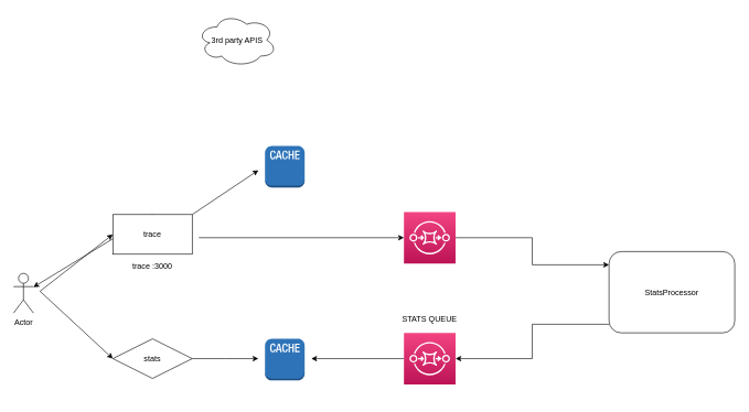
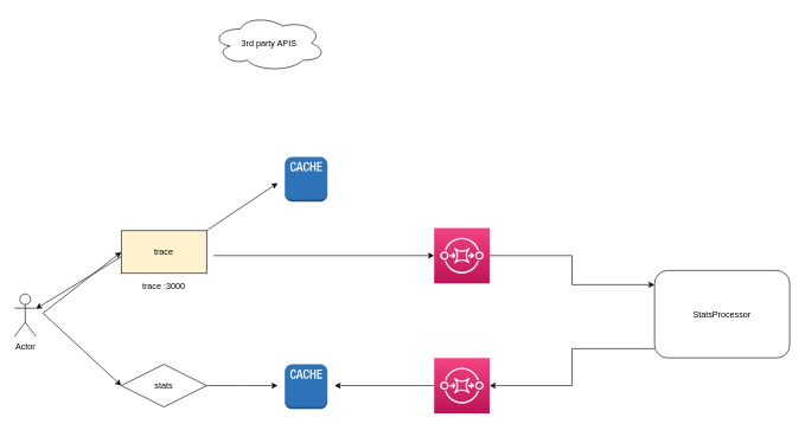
  <mxCell id="0" />
  <mxCell id="1" parent="0" />
  <mxCell id="2" value="Actor" style="shape=umlActor;verticalLabelPosition=bottom;verticalAlign=top;html=1;outlineConnect=0;" parent="1" vertex="1"><mxGeometry x="20" y="413" width="30" height="60" as="geometry" /></mxCell>
  <mxCell id="3" style="rounded=0;orthogonalLoop=1;jettySize=auto;html=1;entryX=0;entryY=0.5;entryDx=0;entryDy=0;entryPerimeter=0;" parent="1" target="14" edge="1"><mxGeometry relative="1" as="geometry"><mxPoint x="300" y="359" as="sourcePoint" /></mxGeometry></mxCell>
  <mxCell id="4" style="edgeStyle=none;rounded=0;orthogonalLoop=1;jettySize=auto;html=1;exitX=1;exitY=0;exitDx=0;exitDy=0;" parent="1" source="17" edge="1"><mxGeometry relative="1" as="geometry"><mxPoint x="390" y="256.857" as="targetPoint" /></mxGeometry></mxCell>
  <mxCell id="5" value="" style="edgeStyle=orthogonalEdgeStyle;rounded=0;orthogonalLoop=1;jettySize=auto;html=1;" parent="1" source="20" edge="1"><mxGeometry relative="1" as="geometry"><mxPoint x="390" y="542" as="targetPoint" /></mxGeometry></mxCell>
  <mxCell id="6" value="" style="endArrow=classic;html=1;entryX=0;entryY=0.5;entryDx=0;entryDy=0;" parent="1" target="17" edge="1"><mxGeometry width="50" height="50" relative="1" as="geometry"><mxPoint x="60" y="440" as="sourcePoint" /><mxPoint x="120" y="230" as="targetPoint" /></mxGeometry></mxCell>
  <mxCell id="7" value="" style="endArrow=classic;html=1;entryX=0;entryY=0.5;entryDx=0;entryDy=0;" parent="1" target="20" edge="1"><mxGeometry width="50" height="50" relative="1" as="geometry"><mxPoint x="60" y="440" as="sourcePoint" /><mxPoint x="180" y="240" as="targetPoint" /></mxGeometry></mxCell>
  <mxCell id="8" value="" style="endArrow=classic;html=1;exitX=0.5;exitY=0;exitDx=0;exitDy=0;" parent="1" source="17" target="2" edge="1"><mxGeometry width="50" height="50" relative="1" as="geometry"><mxPoint x="280" y="190" as="sourcePoint" /><mxPoint x="357.5" y="229.6" as="targetPoint" /></mxGeometry></mxCell>
  <mxCell id="9" value="" style="group" parent="1" vertex="1" connectable="0"><mxGeometry x="920" y="380" width="190" height="123" as="geometry" /></mxCell>
  <mxCell id="10" value="StatsProcessor&lt;br&gt;" style="whiteSpace=wrap;html=1;rounded=1;" parent="9" vertex="1"><mxGeometry width="190" height="123.0" as="geometry" /></mxCell>
  <mxCell id="11" style="edgeStyle=none;rounded=0;orthogonalLoop=1;jettySize=auto;html=1;exitX=0;exitY=0.5;exitDx=0;exitDy=0;exitPerimeter=0;" parent="1" source="15" edge="1"><mxGeometry relative="1" as="geometry"><mxPoint x="470" y="542" as="targetPoint" /></mxGeometry></mxCell>
- <mxCell id="12" value="3rd party APIS" style="ellipse;shape=cloud;whiteSpace=wrap;html=1;" parent="1" vertex="1"><mxGeometry x="297.5" y="20" width="120" height="80" as="geometry" /></mxCell>
+ <mxCell id="12" value="3rd party APIS" style="ellipse;shape=cloud;whiteSpace=wrap;html=1;" parent="1" vertex="1"><mxGeometry x="297.5" y="20" width="160" height="80" as="geometry" /></mxCell>
  <mxCell id="13" style="edgeStyle=orthogonalEdgeStyle;rounded=0;orthogonalLoop=1;jettySize=auto;html=1;" parent="1" source="14" target="10" edge="1"><mxGeometry relative="1" as="geometry"><Array as="points"><mxPoint x="804" y="359" /><mxPoint x="804" y="400" /></Array></mxGeometry></mxCell>
  <mxCell id="14" value="" style="points=[[0,0,0],[0.25,0,0],[0.5,0,0],[0.75,0,0],[1,0,0],[0,1,0],[0.25,1,0],[0.5,1,0],[0.75,1,0],[1,1,0],[0,0.25,0],[0,0.5,0],[0,0.75,0],[1,0.25,0],[1,0.5,0],[1,0.75,0]];outlineConnect=0;fontColor=#232F3E;gradientColor=#F34482;gradientDirection=north;fillColor=#BC1356;strokeColor=#ffffff;dashed=0;verticalLabelPosition=bottom;verticalAlign=top;align=center;html=1;fontSize=12;fontStyle=0;aspect=fixed;shape=mxgraph.aws4.resourceIcon;resIcon=mxgraph.aws4.sqs;" parent="1" vertex="1"><mxGeometry x="610" y="320" width="78" height="78" as="geometry" /></mxCell>
  <mxCell id="15" value="" style="points=[[0,0,0],[0.25,0,0],[0.5,0,0],[0.75,0,0],[1,0,0],[0,1,0],[0.25,1,0],[0.5,1,0],[0.75,1,0],[1,1,0],[0,0.25,0],[0,0.5,0],[0,0.75,0],[1,0.25,0],[1,0.5,0],[1,0.75,0]];outlineConnect=0;fontColor=#232F3E;gradientColor=#F34482;gradientDirection=north;fillColor=#BC1356;strokeColor=#ffffff;dashed=0;verticalLabelPosition=bottom;verticalAlign=top;align=center;html=1;fontSize=12;fontStyle=0;aspect=fixed;shape=mxgraph.aws4.resourceIcon;resIcon=mxgraph.aws4.sqs;" parent="1" vertex="1"><mxGeometry x="610" y="503" width="78" height="78" as="geometry" /></mxCell>
  <mxCell id="16" value="" style="group" parent="1" vertex="1" connectable="0"><mxGeometry x="170" y="324" width="120" height="89" as="geometry" /></mxCell>
- <mxCell id="17" value="trace" style="rounded=0;whiteSpace=wrap;html=1;" parent="16" vertex="1"><mxGeometry width="120" height="60" as="geometry" /></mxCell>
+ <mxCell id="17" value="trace" style="rounded=0;whiteSpace=wrap;html=1;fillColor=#fff2cc;" parent="16" vertex="1"><mxGeometry width="120" height="60" as="geometry" /></mxCell>
  <mxCell id="18" value="trace :3000" style="text;html=1;strokeColor=none;fillColor=none;align=center;verticalAlign=middle;whiteSpace=wrap;rounded=0;" parent="16" vertex="1"><mxGeometry x="16.25" y="69" width="87.5" height="20" as="geometry" /></mxCell>
  <mxCell id="19" value="" style="group" parent="1" vertex="1" connectable="0"><mxGeometry x="170" y="512" width="120" height="89" as="geometry" /></mxCell>
  <mxCell id="20" value="stats" style="rhombus;whiteSpace=wrap;html=1;" parent="19" vertex="1"><mxGeometry width="120" height="60" as="geometry" /></mxCell>
- <mxCell id="21" value="STATS QUEUE" style="text;html=1;strokeColor=none;fillColor=none;align=center;verticalAlign=middle;whiteSpace=wrap;rounded=0;" vertex="1" parent="1"><mxGeometry x="593.25" y="473" width="111.5" height="20" as="geometry" /></mxCell>
  <mxCell id="22" style="edgeStyle=orthogonalEdgeStyle;rounded=0;orthogonalLoop=1;jettySize=auto;html=1;" parent="1" source="10" target="15" edge="1"><mxGeometry relative="1" as="geometry"><Array as="points"><mxPoint x="804" y="490" /><mxPoint x="804" y="542" /></Array></mxGeometry></mxCell>
  <mxCell id="23" value="" style="outlineConnect=0;dashed=0;verticalLabelPosition=bottom;verticalAlign=top;align=center;html=1;shape=mxgraph.aws3.cache_node;fillColor=#2E73B8;gradientColor=none;" vertex="1" parent="1"><mxGeometry x="400" y="512" width="60" height="63" as="geometry" /></mxCell>
  <mxCell id="24" value="" style="outlineConnect=0;dashed=0;verticalLabelPosition=bottom;verticalAlign=top;align=center;html=1;shape=mxgraph.aws3.cache_node;fillColor=#2E73B8;gradientColor=none;" vertex="1" parent="1"><mxGeometry x="400" y="220" width="60" height="63" as="geometry" /></mxCell>
